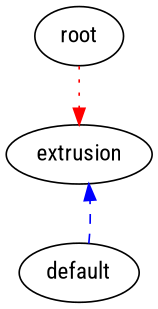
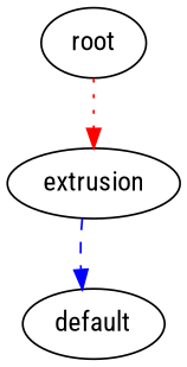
  digraph {
    fontname="Roboto Condensed"
    node [fontname="Roboto Condensed"]
    edge [fontname="Roboto Condensed"]
    n1 [label=root]
    n2 [label=extrusion]
    n3 [label=default]
    n1 -> n2 [color=red style=dotted]
-   n3 -> n2 [color=blue style=dashed]
+   n2 -> n3 [color=blue style=dashed]
  }
